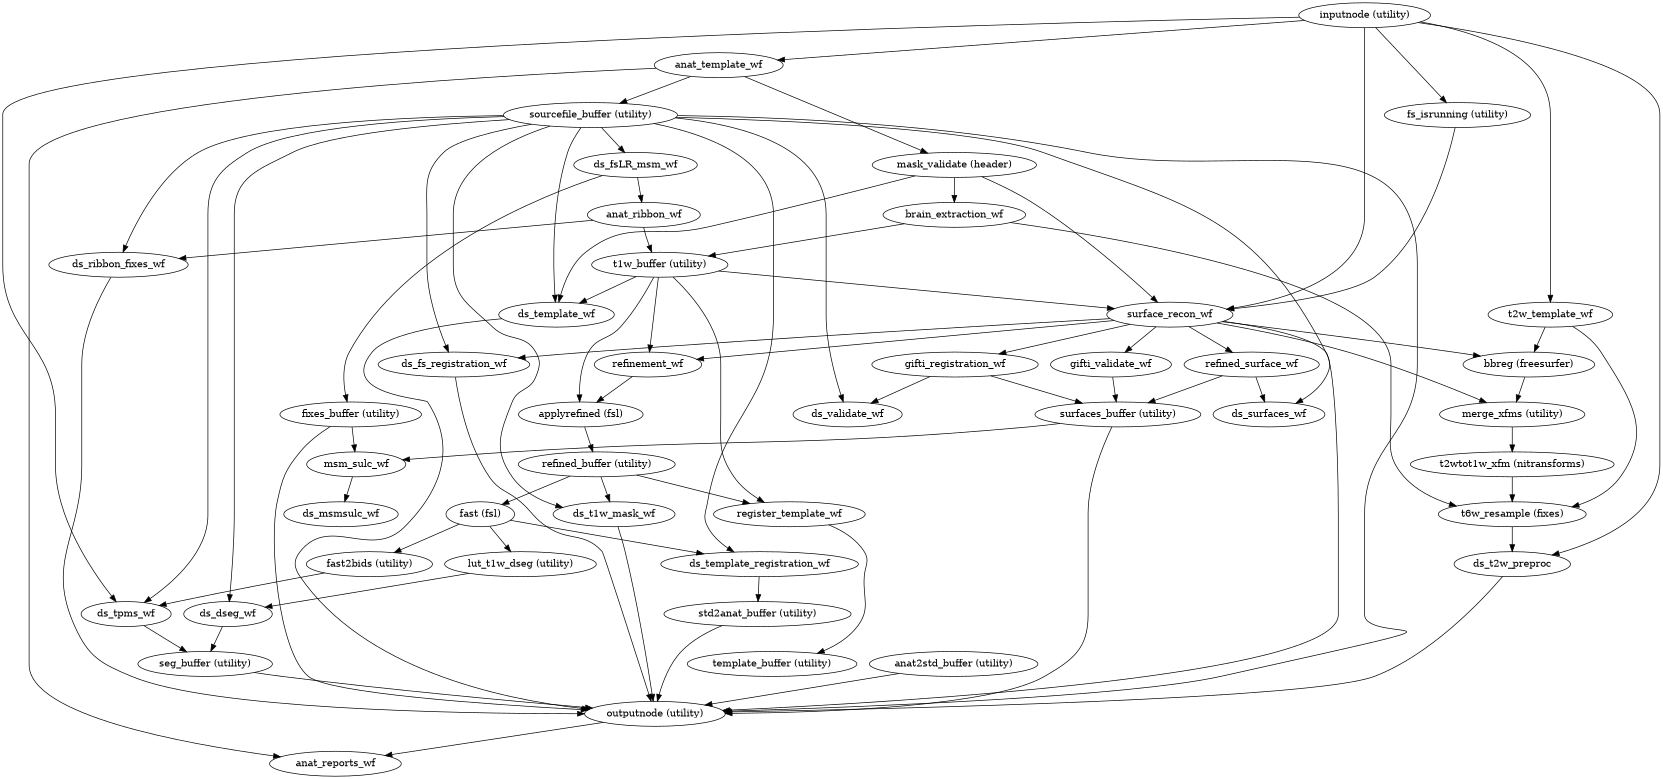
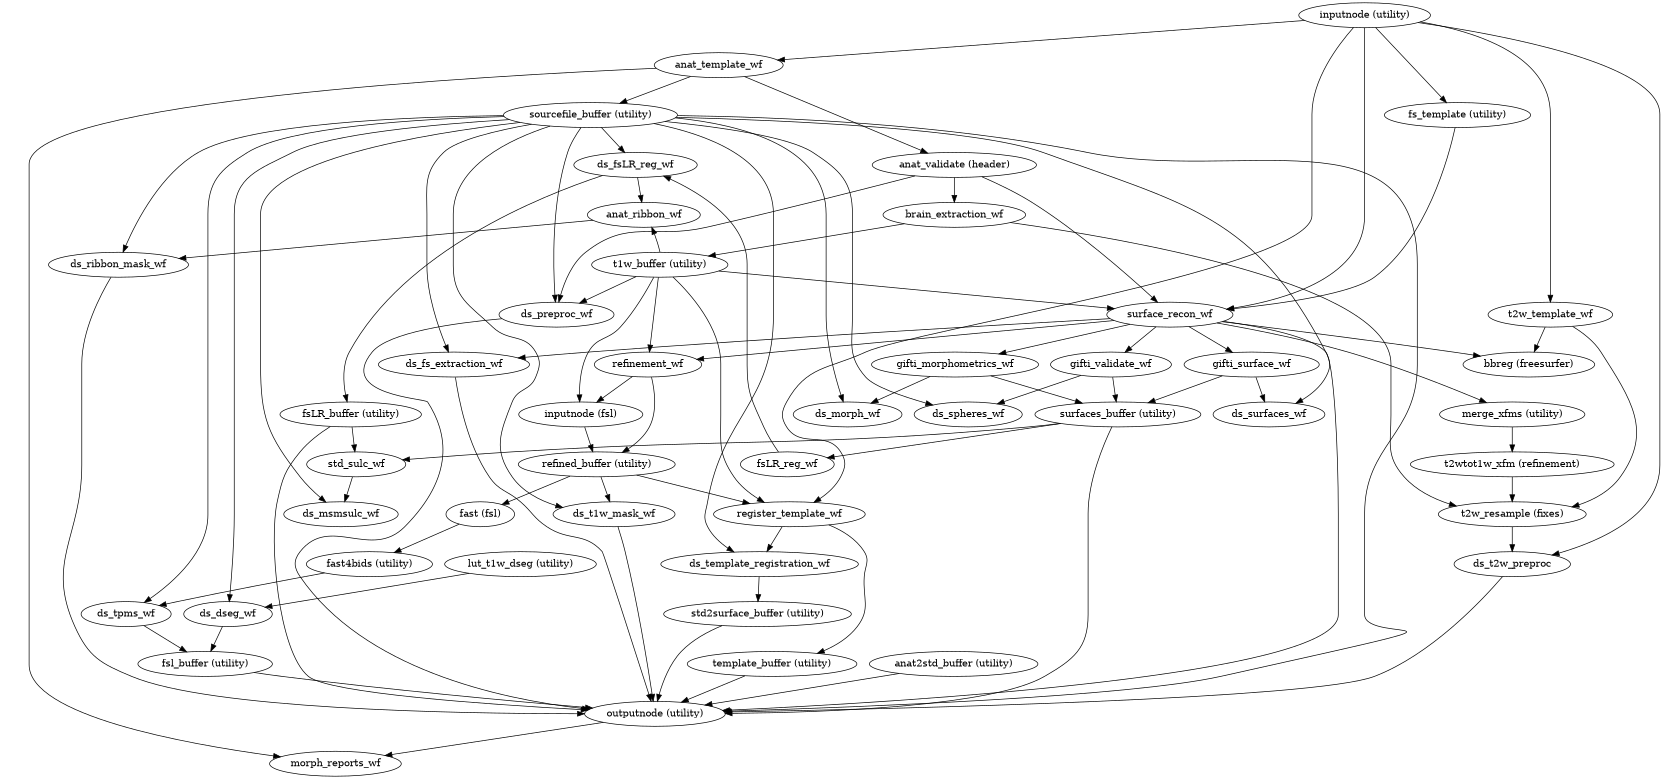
  strict digraph {
    "inputnode (utility)"
    anat_template_wf
    register_template_wf
-   "fs_isrunning (utility)"
+   "fs_isrunning (utility)" [label="fs_template (utility)"]
    surface_recon_wf
    t2w_template_wf
    ds_t2w_preproc
-   anat_reports_wf
+   anat_reports_wf [label=morph_reports_wf]
    "sourcefile_buffer (utility)"
-   "anat_validate (header)" [label="mask_validate (header)"]
+   "anat_validate (header)"
    "template_buffer (utility)"
    ds_template_registration_wf
    "outputnode (utility)"
-   ds_fs_registration_wf
+   ds_fs_registration_wf [label=ds_fs_extraction_wf]
    refinement_wf
    "bbreg (freesurfer)"
    "merge_xfms (utility)"
-   gifti_surface_wf [label=refined_surface_wf]
+   gifti_surface_wf
    n19 [label=gifti_validate_wf]
-   gifti_morphometrics_wf [label=gifti_registration_wf]
-   "t2w_resample (fixes)" [label="t6w_resample (fixes)"]
-   ds_template_wf
+   gifti_morphometrics_wf
+   "t2w_resample (fixes)"
+   ds_template_wf [label=ds_preproc_wf]
    ds_t1w_mask_wf
    ds_dseg_wf
    ds_tpms_wf
    ds_surfaces_wf
-   ds_morph_wf [label=ds_validate_wf]
-   ds_ribbon_mask_wf [label=ds_ribbon_fixes_wf]
-   ds_fsLR_reg_wf [label=ds_fsLR_msm_wf]
+   ds_spheres_wf
+   ds_morph_wf
+   ds_ribbon_mask_wf
+   ds_fsLR_reg_wf
    ds_msmsulc_wf
    brain_extraction_wf
-   "std2anat_buffer (utility)"
-   "applyrefined (fsl)"
+   "std2anat_buffer (utility)" [label="std2surface_buffer (utility)"]
+   "applyrefined (fsl)" [label="inputnode (fsl)"]
    "refined_buffer (utility)"
-   "t2wtot1w_xfm (nitransforms)"
+   "t2wtot1w_xfm (nitransforms)" [label="t2wtot1w_xfm (refinement)"]
    "surfaces_buffer (utility)"
-   "seg_buffer (utility)"
+   "seg_buffer (utility)" [label="fsl_buffer (utility)"]
    "anat2std_buffer (utility)"
-   "fsLR_buffer (utility)" [label="fixes_buffer (utility)"]
+   "fsLR_buffer (utility)"
    anat_ribbon_wf
-   msm_sulc_wf
+   msm_sulc_wf [label=std_sulc_wf]
+   fsLR_reg_wf
    "t1w_buffer (utility)"
    "fast (fsl)"
    "lut_t1w_dseg (utility)"
-   "fast2bids (utility)"
+   "fast2bids (utility)" [label="fast4bids (utility)"]
    "inputnode (utility)" -> anat_template_wf
-   "inputnode (utility)" -> ds_tpms_wf
+   "inputnode (utility)" -> register_template_wf
    "inputnode (utility)" -> "fs_isrunning (utility)"
    "inputnode (utility)" -> surface_recon_wf
    "inputnode (utility)" -> t2w_template_wf
    "inputnode (utility)" -> ds_t2w_preproc
    anat_template_wf -> anat_reports_wf
    anat_template_wf -> "sourcefile_buffer (utility)"
    anat_template_wf -> "anat_validate (header)"
    register_template_wf -> "template_buffer (utility)"
-   "fast (fsl)" -> ds_template_registration_wf
+   register_template_wf -> ds_template_registration_wf
    "fs_isrunning (utility)" -> surface_recon_wf
    surface_recon_wf -> "outputnode (utility)"
    surface_recon_wf -> ds_fs_registration_wf
    surface_recon_wf -> refinement_wf
    surface_recon_wf -> "bbreg (freesurfer)"
    surface_recon_wf -> "merge_xfms (utility)"
    surface_recon_wf -> gifti_surface_wf
    surface_recon_wf -> n19
    surface_recon_wf -> gifti_morphometrics_wf
    t2w_template_wf -> "bbreg (freesurfer)"
    t2w_template_wf -> "t2w_resample (fixes)"
    ds_t2w_preproc -> "outputnode (utility)"
    "sourcefile_buffer (utility)" -> ds_template_registration_wf
    "sourcefile_buffer (utility)" -> "outputnode (utility)"
    "sourcefile_buffer (utility)" -> ds_fs_registration_wf
    "sourcefile_buffer (utility)" -> ds_template_wf
    "sourcefile_buffer (utility)" -> ds_t1w_mask_wf
    "sourcefile_buffer (utility)" -> ds_dseg_wf
    "sourcefile_buffer (utility)" -> ds_tpms_wf
    "sourcefile_buffer (utility)" -> ds_surfaces_wf
+   "sourcefile_buffer (utility)" -> ds_spheres_wf
    "sourcefile_buffer (utility)" -> ds_morph_wf
    "sourcefile_buffer (utility)" -> ds_ribbon_mask_wf
    "sourcefile_buffer (utility)" -> ds_fsLR_reg_wf
+   "sourcefile_buffer (utility)" -> ds_msmsulc_wf
    "anat_validate (header)" -> surface_recon_wf
    "anat_validate (header)" -> ds_template_wf
    "anat_validate (header)" -> brain_extraction_wf
+   "template_buffer (utility)" -> "outputnode (utility)"
    ds_template_registration_wf -> "std2anat_buffer (utility)"
    "outputnode (utility)" -> anat_reports_wf
    ds_fs_registration_wf -> "outputnode (utility)"
    refinement_wf -> "applyrefined (fsl)"
-   "bbreg (freesurfer)" -> "merge_xfms (utility)"
+   refinement_wf -> "refined_buffer (utility)"
    "merge_xfms (utility)" -> "t2wtot1w_xfm (nitransforms)"
    gifti_surface_wf -> ds_surfaces_wf
    gifti_surface_wf -> "surfaces_buffer (utility)"
+   n19 -> ds_spheres_wf
    n19 -> "surfaces_buffer (utility)"
    gifti_morphometrics_wf -> ds_morph_wf
    gifti_morphometrics_wf -> "surfaces_buffer (utility)"
    "t2w_resample (fixes)" -> ds_t2w_preproc
    ds_template_wf -> "outputnode (utility)"
    ds_t1w_mask_wf -> "outputnode (utility)"
    ds_dseg_wf -> "seg_buffer (utility)"
    ds_tpms_wf -> "seg_buffer (utility)"
    ds_ribbon_mask_wf -> "outputnode (utility)"
    ds_fsLR_reg_wf -> "fsLR_buffer (utility)"
    ds_fsLR_reg_wf -> anat_ribbon_wf
    brain_extraction_wf -> "t2w_resample (fixes)"
    brain_extraction_wf -> "t1w_buffer (utility)"
    "std2anat_buffer (utility)" -> "outputnode (utility)"
    "applyrefined (fsl)" -> "refined_buffer (utility)"
    "refined_buffer (utility)" -> register_template_wf
    "refined_buffer (utility)" -> ds_t1w_mask_wf
    "refined_buffer (utility)" -> "fast (fsl)"
    "t2wtot1w_xfm (nitransforms)" -> "t2w_resample (fixes)"
    "surfaces_buffer (utility)" -> "outputnode (utility)"
    "surfaces_buffer (utility)" -> msm_sulc_wf
+   "surfaces_buffer (utility)" -> fsLR_reg_wf
    "seg_buffer (utility)" -> "outputnode (utility)"
    "anat2std_buffer (utility)" -> "outputnode (utility)"
    "fsLR_buffer (utility)" -> "outputnode (utility)"
    "fsLR_buffer (utility)" -> msm_sulc_wf
    anat_ribbon_wf -> ds_ribbon_mask_wf
    msm_sulc_wf -> ds_msmsulc_wf
+   fsLR_reg_wf -> ds_fsLR_reg_wf
    "t1w_buffer (utility)" -> register_template_wf
    "t1w_buffer (utility)" -> surface_recon_wf
    "t1w_buffer (utility)" -> refinement_wf
    "t1w_buffer (utility)" -> ds_template_wf
    "t1w_buffer (utility)" -> "applyrefined (fsl)"
-   anat_ribbon_wf -> "t1w_buffer (utility)"
-   "fast (fsl)" -> "lut_t1w_dseg (utility)"
+   "t1w_buffer (utility)" -> anat_ribbon_wf
    "fast (fsl)" -> "fast2bids (utility)"
    "lut_t1w_dseg (utility)" -> ds_dseg_wf
    "fast2bids (utility)" -> ds_tpms_wf
  }
